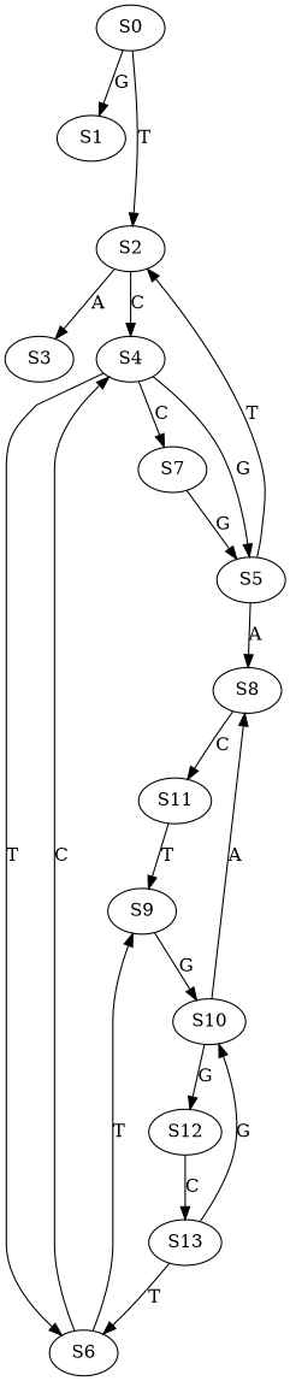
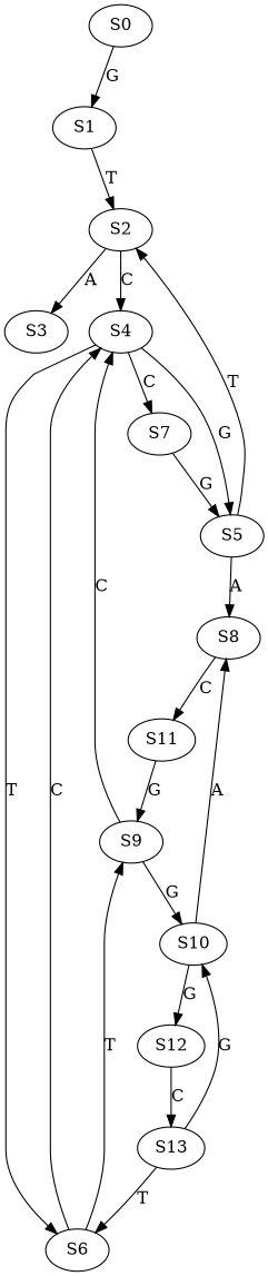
  strict digraph {
    fontname="DejaVu Serif"
    node [fontname="DejaVu Serif"]
    edge [fontname="DejaVu Serif"]
    S0
    S1
    S2
    S3
    S4
    S5
    S6
    S7
    S8
    S9
    S11
    S10
    S12
    S13
    S0 -> S1 [label=G]
-   S0 -> S2 [label=T]
+   S1 -> S2 [label=T]
    S2 -> S3 [label=A]
    S2 -> S4 [label=C]
    S4 -> S5 [label=G]
    S4 -> S6 [label=T]
    S4 -> S7 [label=C]
    S5 -> S2 [label=T]
    S5 -> S8 [label=A]
    S6 -> S4 [label=C]
    S6 -> S9 [label=T]
    S7 -> S5 [label=G]
    S8 -> S11 [label=C]
+   S9 -> S4 [label=C]
    S9 -> S10 [label=G]
-   S11 -> S9 [label=T]
+   S11 -> S9 [label=G]
    S10 -> S8 [label=A]
    S10 -> S12 [label=G]
    S12 -> S13 [label=C]
    S13 -> S6 [label=T]
    S13 -> S10 [label=G]
  }
